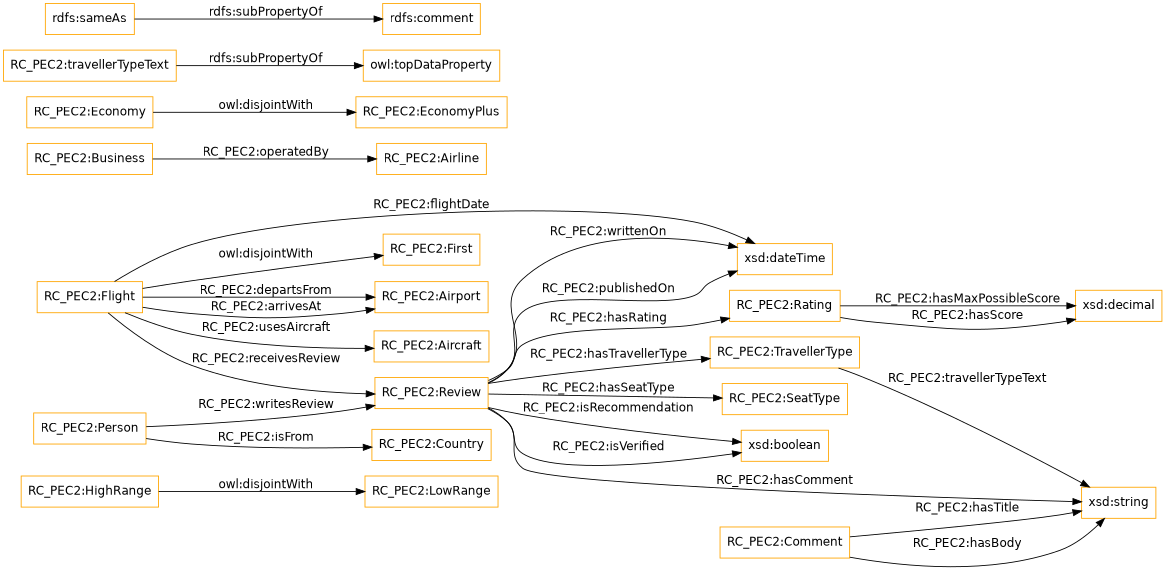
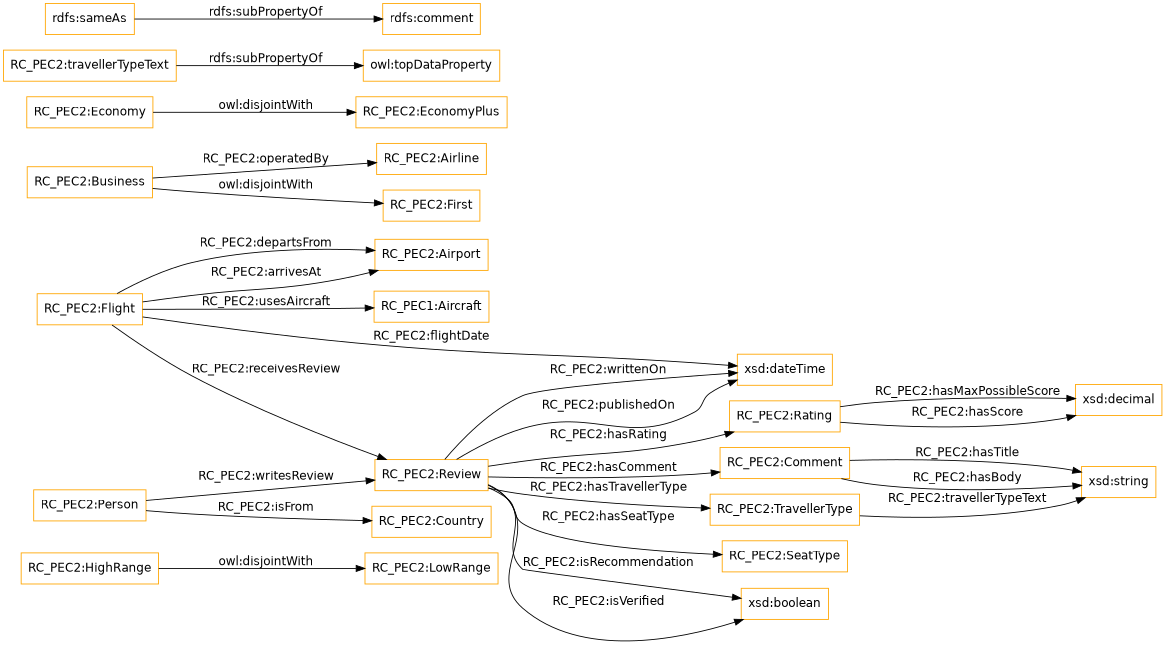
  digraph {
    fontname="DejaVu Sans"
    rankdir=LR
    node [color=orange fontname="DejaVu Sans" shape=rectangle]
    edge [fontname="DejaVu Sans"]
    "RC_PEC2:HighRange"
    "RC_PEC2:LowRange"
    "RC_PEC2:Flight"
    "RC_PEC2:Airport"
-   "RC_PEC2:Aircraft"
+   "RC_PEC2:Aircraft" [label="RC_PEC1:Aircraft"]
    "RC_PEC2:Review"
    "xsd:dateTime"
    "RC_PEC2:Rating"
    "RC_PEC2:Comment"
    "RC_PEC2:TravellerType"
    "RC_PEC2:SeatType"
    "xsd:boolean"
    "RC_PEC2:Business"
    "RC_PEC2:Airline"
    "RC_PEC2:First"
    "RC_PEC2:Economy"
    "RC_PEC2:EconomyPlus"
    "xsd:decimal"
    "xsd:string"
    "RC_PEC2:Person"
    "RC_PEC2:Country"
    "RC_PEC2:travellerTypeText"
    "owl:topDataProperty"
    "rdfs:sameAs"
    "rdfs:comment"
    "RC_PEC2:HighRange" -> "RC_PEC2:LowRange" [label="owl:disjointWith"]
    "RC_PEC2:Flight" -> "RC_PEC2:Airport" [label="RC_PEC2:departsFrom"]
    "RC_PEC2:Flight" -> "RC_PEC2:Airport" [label="RC_PEC2:arrivesAt"]
    "RC_PEC2:Flight" -> "RC_PEC2:Aircraft" [label="RC_PEC2:usesAircraft"]
    "RC_PEC2:Flight" -> "RC_PEC2:Review" [label="RC_PEC2:receivesReview"]
    "RC_PEC2:Flight" -> "xsd:dateTime" [label="RC_PEC2:flightDate"]
    "RC_PEC2:Review" -> "xsd:dateTime" [label="RC_PEC2:writtenOn"]
    "RC_PEC2:Review" -> "xsd:dateTime" [label="RC_PEC2:publishedOn"]
    "RC_PEC2:Review" -> "RC_PEC2:Rating" [label="RC_PEC2:hasRating"]
-   "RC_PEC2:Review" -> "xsd:string" [label="RC_PEC2:hasComment"]
+   "RC_PEC2:Review" -> "RC_PEC2:Comment" [label="RC_PEC2:hasComment"]
    "RC_PEC2:Review" -> "RC_PEC2:TravellerType" [label="RC_PEC2:hasTravellerType"]
    "RC_PEC2:Review" -> "RC_PEC2:SeatType" [label="RC_PEC2:hasSeatType"]
    "RC_PEC2:Review" -> "xsd:boolean" [label="RC_PEC2:isRecommendation"]
    "RC_PEC2:Review" -> "xsd:boolean" [label="RC_PEC2:isVerified"]
    "RC_PEC2:Rating" -> "xsd:decimal" [label="RC_PEC2:hasMaxPossibleScore"]
    "RC_PEC2:Rating" -> "xsd:decimal" [label="RC_PEC2:hasScore"]
    "RC_PEC2:Comment" -> "xsd:string" [label="RC_PEC2:hasTitle"]
    "RC_PEC2:Comment" -> "xsd:string" [label="RC_PEC2:hasBody"]
    "RC_PEC2:TravellerType" -> "xsd:string" [label="RC_PEC2:travellerTypeText"]
    "RC_PEC2:Business" -> "RC_PEC2:Airline" [label="RC_PEC2:operatedBy"]
-   "RC_PEC2:Flight" -> "RC_PEC2:First" [label="owl:disjointWith"]
+   "RC_PEC2:Business" -> "RC_PEC2:First" [label="owl:disjointWith"]
    "RC_PEC2:Economy" -> "RC_PEC2:EconomyPlus" [label="owl:disjointWith"]
    "RC_PEC2:Person" -> "RC_PEC2:Review" [label="RC_PEC2:writesReview"]
    "RC_PEC2:Person" -> "RC_PEC2:Country" [label="RC_PEC2:isFrom"]
    "RC_PEC2:travellerTypeText" -> "owl:topDataProperty" [label="rdfs:subPropertyOf"]
    "rdfs:sameAs" -> "rdfs:comment" [label="rdfs:subPropertyOf"]
  }
